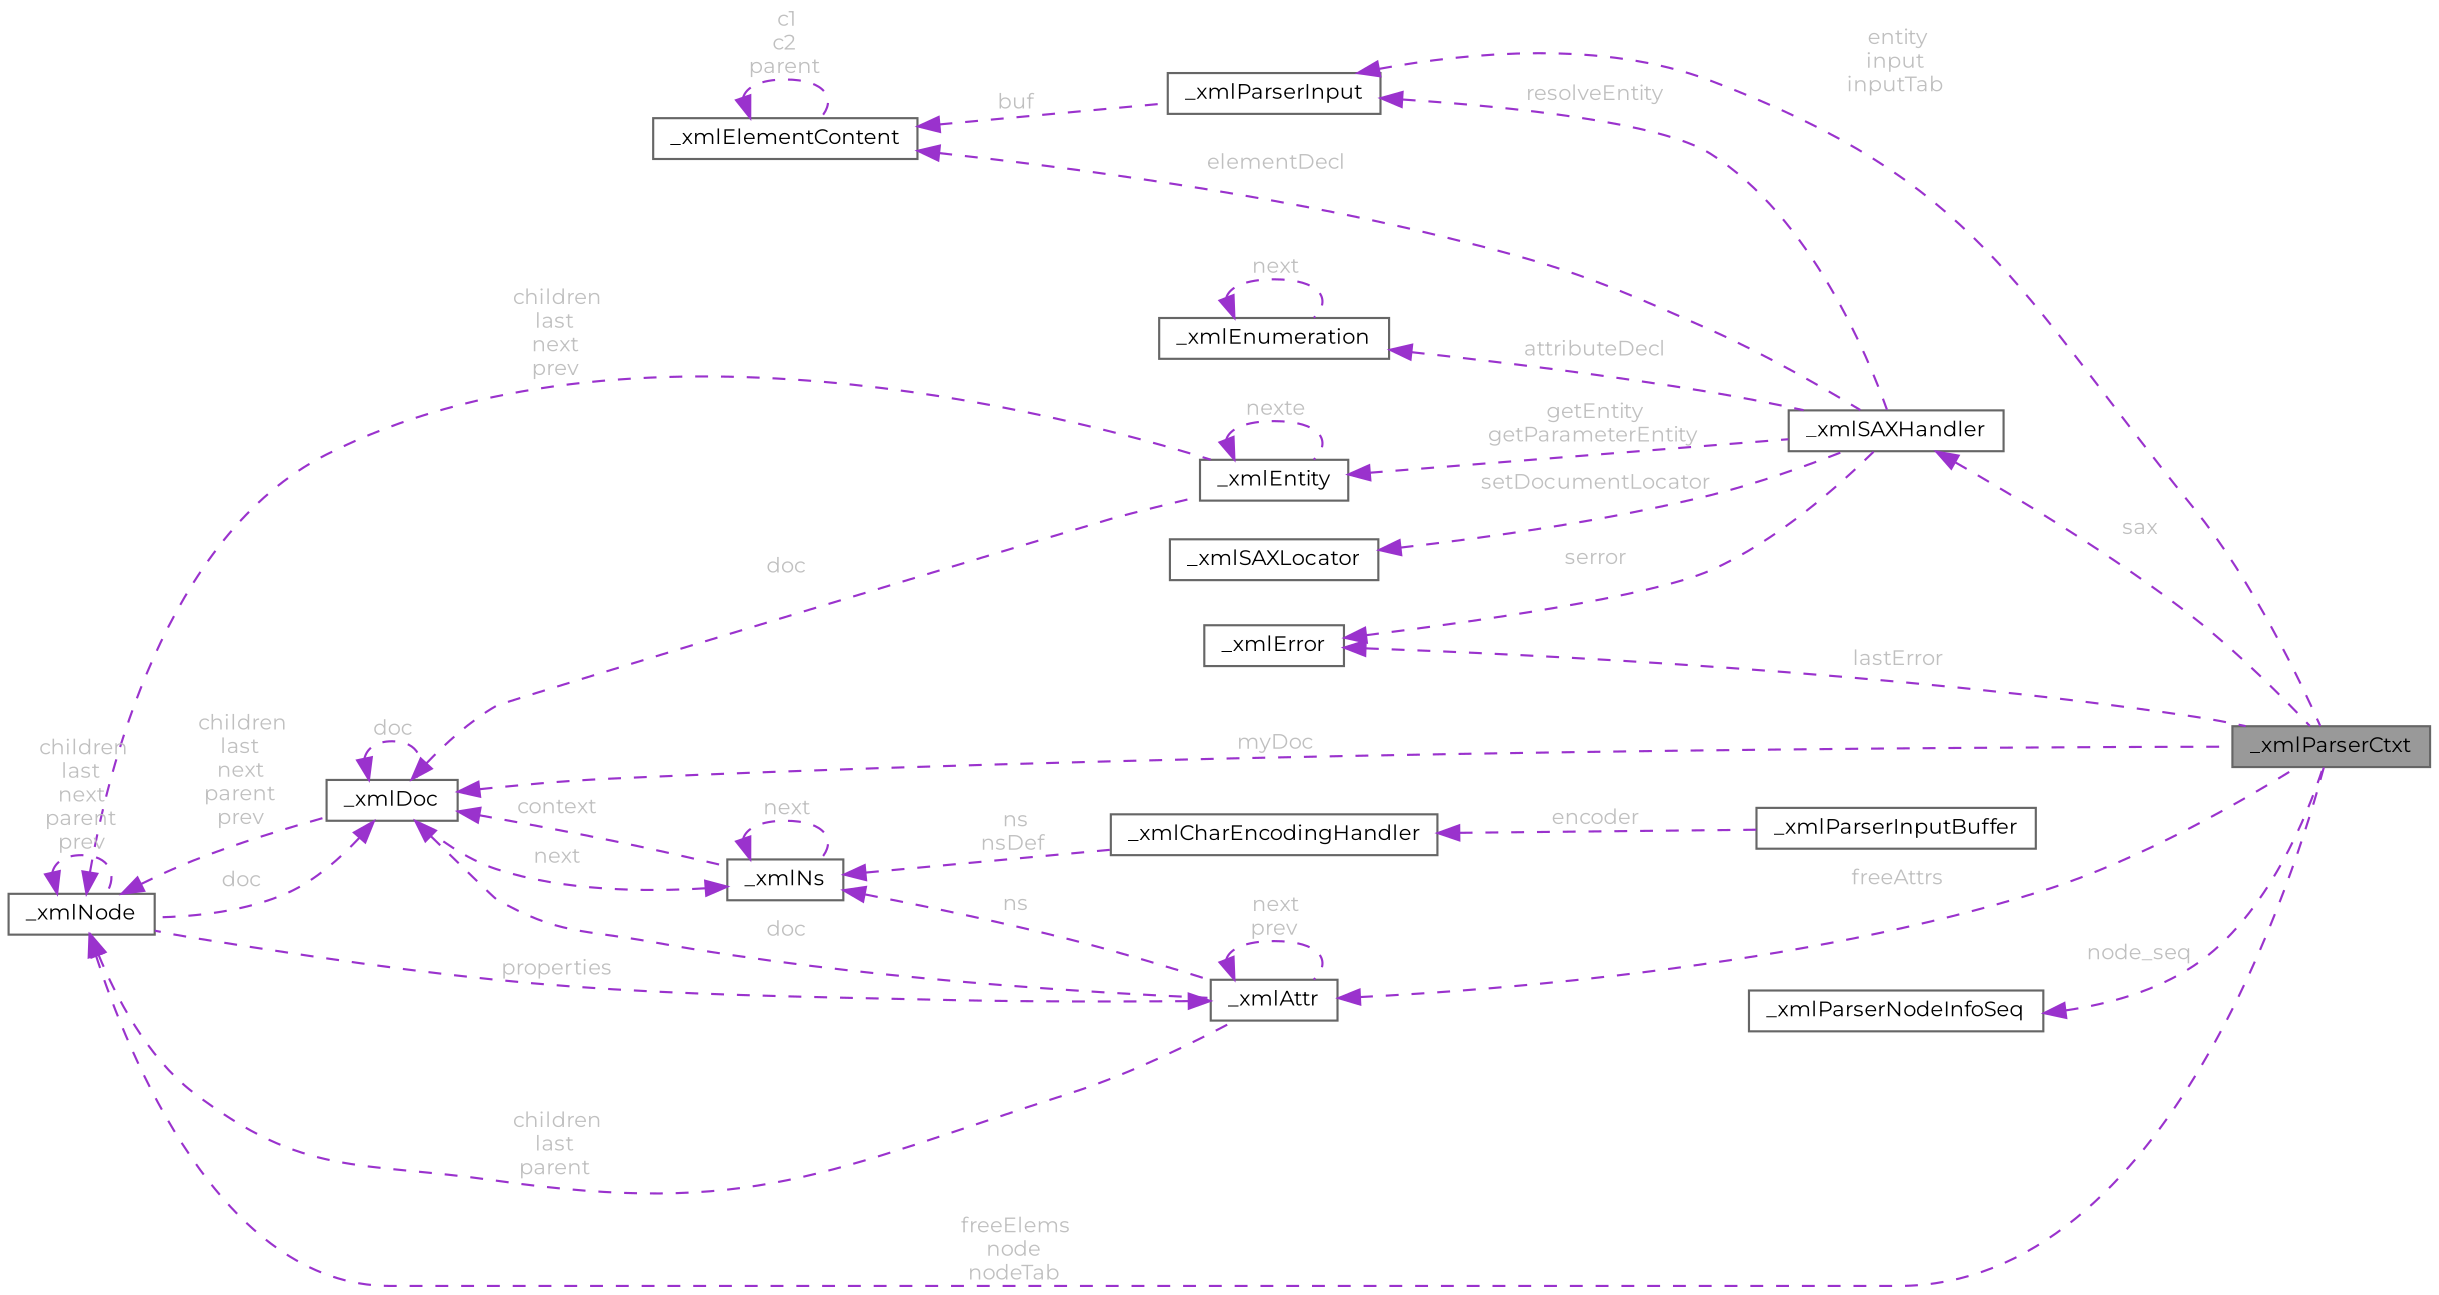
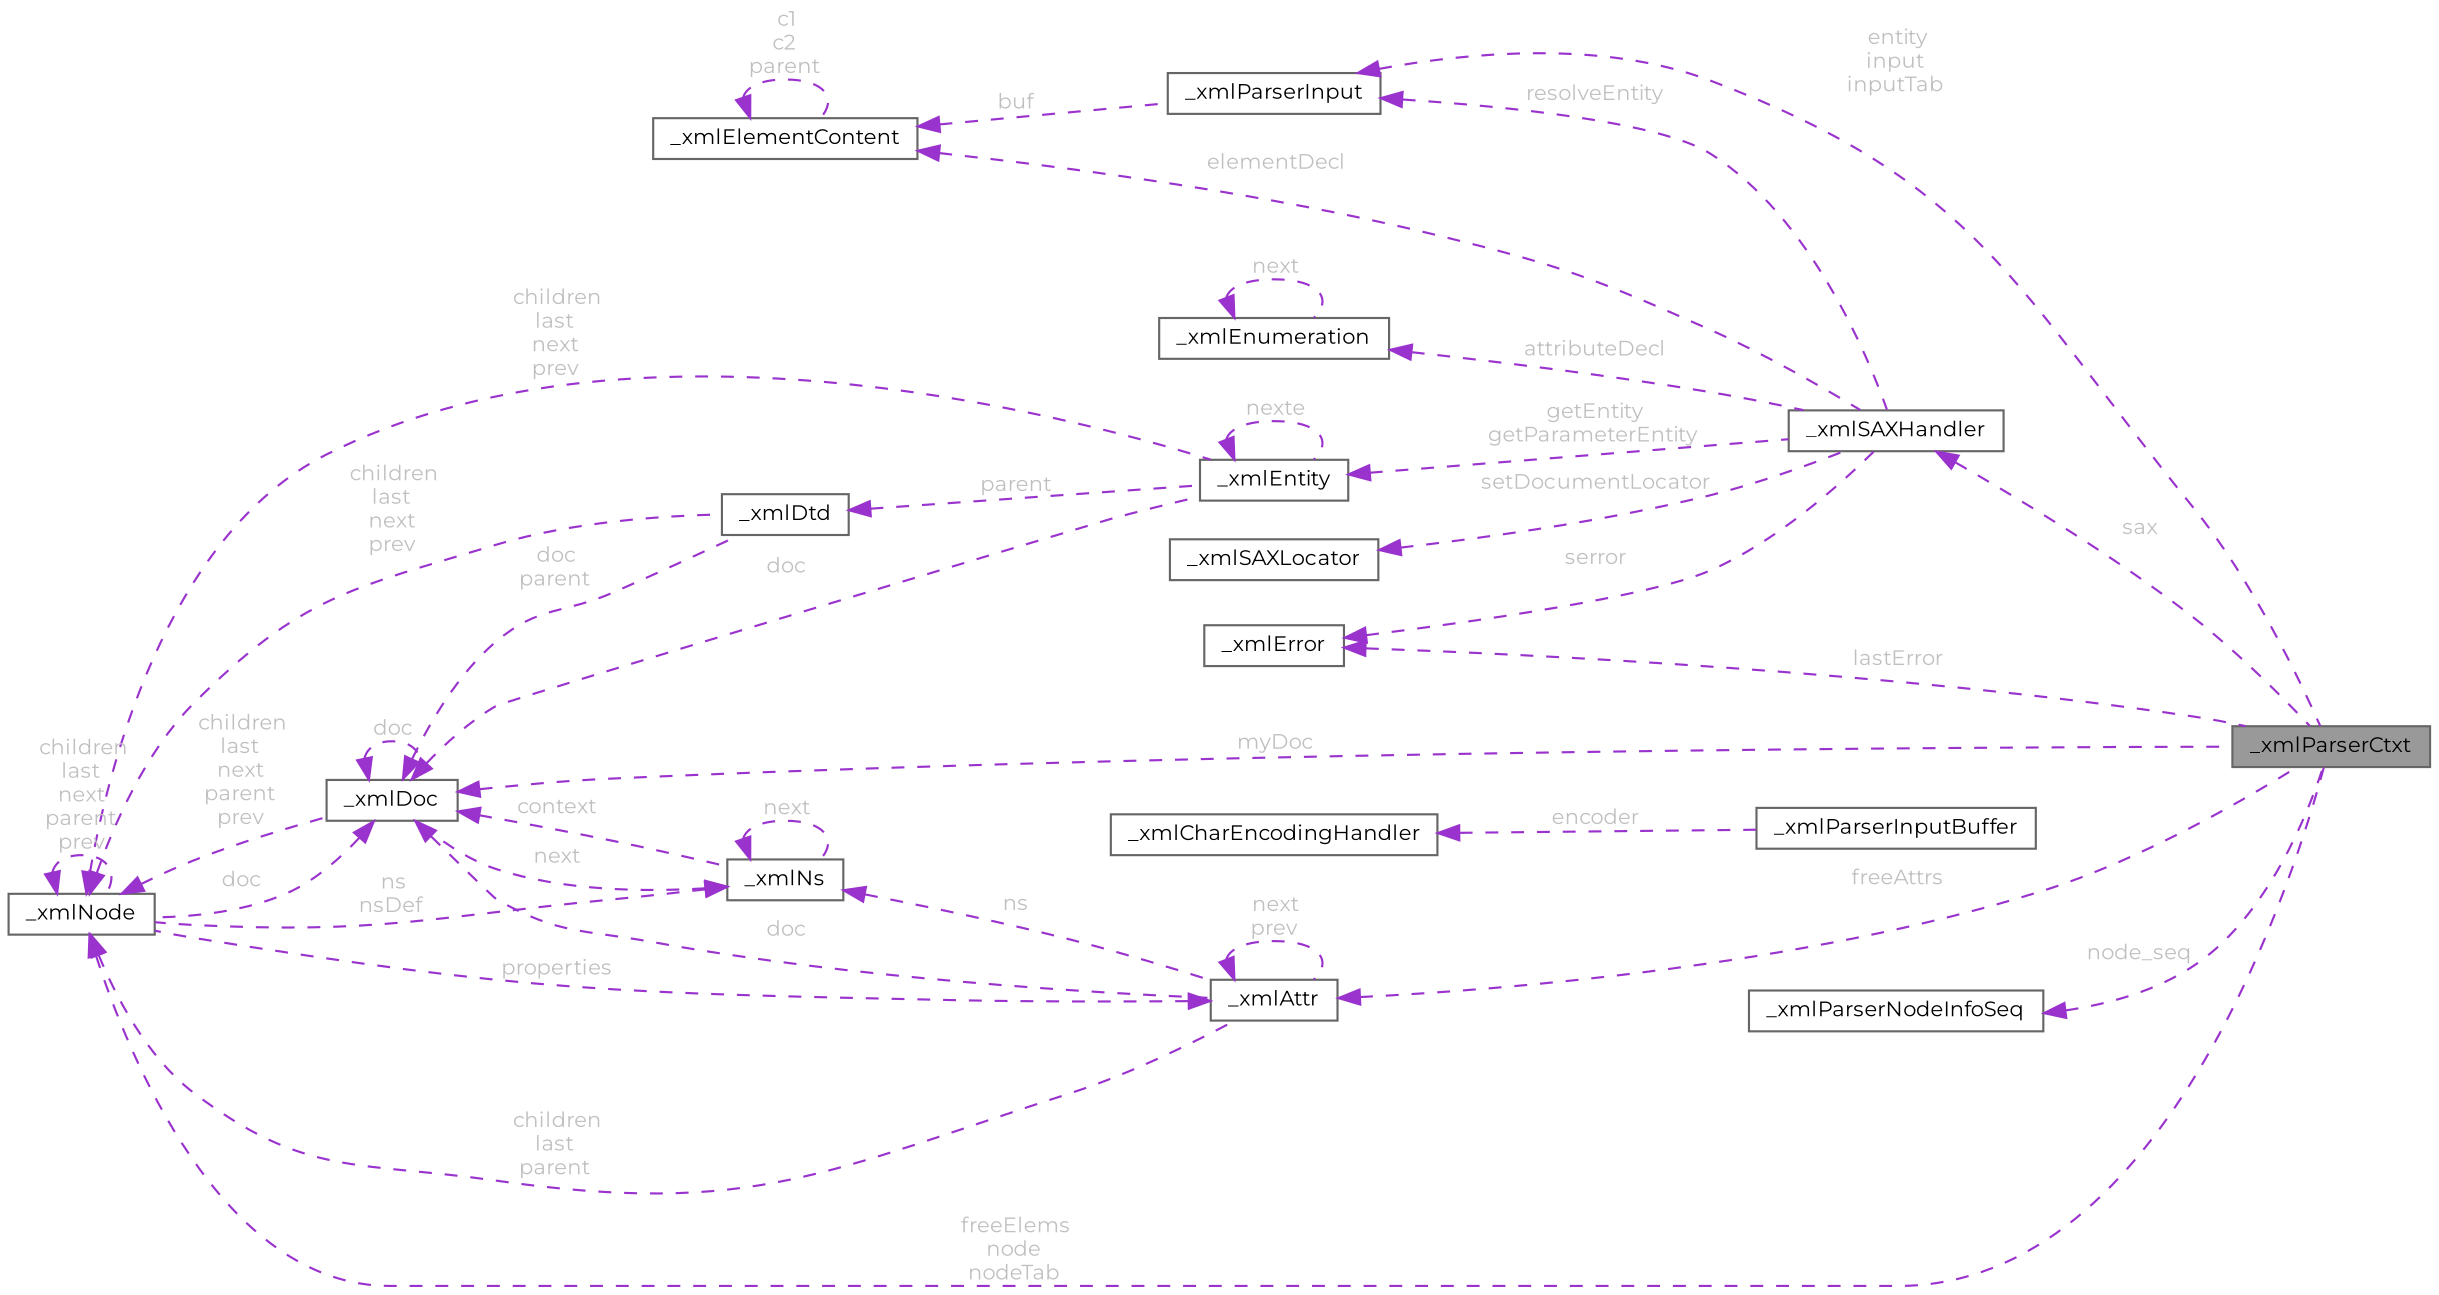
  digraph {
    fontname=Montserrat
    rankdir=LR
    node [color=gray40 fillcolor=white fontname=Montserrat fontsize=10 shape=box style=filled]
    edge [color=darkorchid3 dir=back fontcolor=grey fontname=Montserrat fontsize=10 labelfontname=Helvetica labelfontsize=10 style=dashed]
    n1 [fillcolor=grey60 fontcolor=black height=0.2 label=_xmlParserCtxt width=0.4]
    n2 [height=0.2 label=_xmlSAXHandler width=0.4]
    n3 [height=0.2 label=_xmlParserInput width=0.4]
    n4 [height=0.2 label=_xmlParserInputBuffer width=0.4]
    n5 [height=0.2 label=_xmlCharEncodingHandler width=0.4]
    n6 [height=0.2 label=_xmlEntity width=0.4]
    n7 [height=0.2 label=_xmlNode width=0.4]
    n8 [height=0.2 label=_xmlDoc width=0.4]
+   n9 [height=0.2 label=_xmlDtd width=0.4]
    n10 [height=0.2 label=_xmlAttr width=0.4]
    n11 [height=0.2 label=_xmlNs width=0.4]
    n12 [height=0.2 label=_xmlEnumeration width=0.4]
    n13 [height=0.2 label=_xmlElementContent width=0.4]
    n14 [height=0.2 label=_xmlSAXLocator width=0.4]
    n15 [height=0.2 label=_xmlError width=0.4]
    n16 [height=0.2 label=_xmlParserNodeInfoSeq width=0.4]
    n2 -> n1 [label=" sax"]
    n3 -> n1 [label=" entity\ninput\ninputTab"]
    n3 -> n2 [label=" resolveEntity"]
    n5 -> n4 [label=" encoder"]
    n6 -> n2 [label=" getEntity\ngetParameterEntity"]
    n6 -> n6 [label=" nexte"]
    n7 -> n1 [label=" freeElems\nnode\nnodeTab"]
    n7 -> n6 [label=" children\nlast\nnext\nprev"]
    n7 -> n7 [label=" children\nlast\nnext\nparent\nprev"]
    n7 -> n8 [label=" children\nlast\nnext\nparent\nprev"]
+   n7 -> n9 [label=" children\nlast\nnext\nprev"]
    n7 -> n10 [label=" children\nlast\nparent"]
    n8 -> n1 [label=" myDoc"]
    n8 -> n6 [label=" doc"]
    n8 -> n7 [label=" doc"]
    n8 -> n8 [label=" doc"]
+   n8 -> n9 [label=" doc\nparent"]
    n8 -> n10 [label=" doc"]
    n8 -> n11 [label=" context"]
+   n9 -> n6 [label=" parent"]
    n10 -> n1 [label=" freeAttrs"]
    n10 -> n7 [label=" properties"]
    n10 -> n10 [label=" next\nprev"]
-   n11 -> n5 [label=" ns\nnsDef"]
+   n11 -> n7 [label=" ns\nnsDef"]
    n11 -> n8 [label=" next"]
    n11 -> n10 [label=" ns"]
    n11 -> n11 [label=" next"]
    n12 -> n2 [label=" attributeDecl"]
    n12 -> n12 [label=" next"]
    n13 -> n2 [label=" elementDecl"]
    n13 -> n3 [label=" buf"]
    n13 -> n13 [label=" c1\nc2\nparent"]
    n14 -> n2 [label=" setDocumentLocator"]
    n15 -> n1 [label=" lastError"]
    n15 -> n2 [label=" serror"]
    n16 -> n1 [label=" node_seq"]
  }
